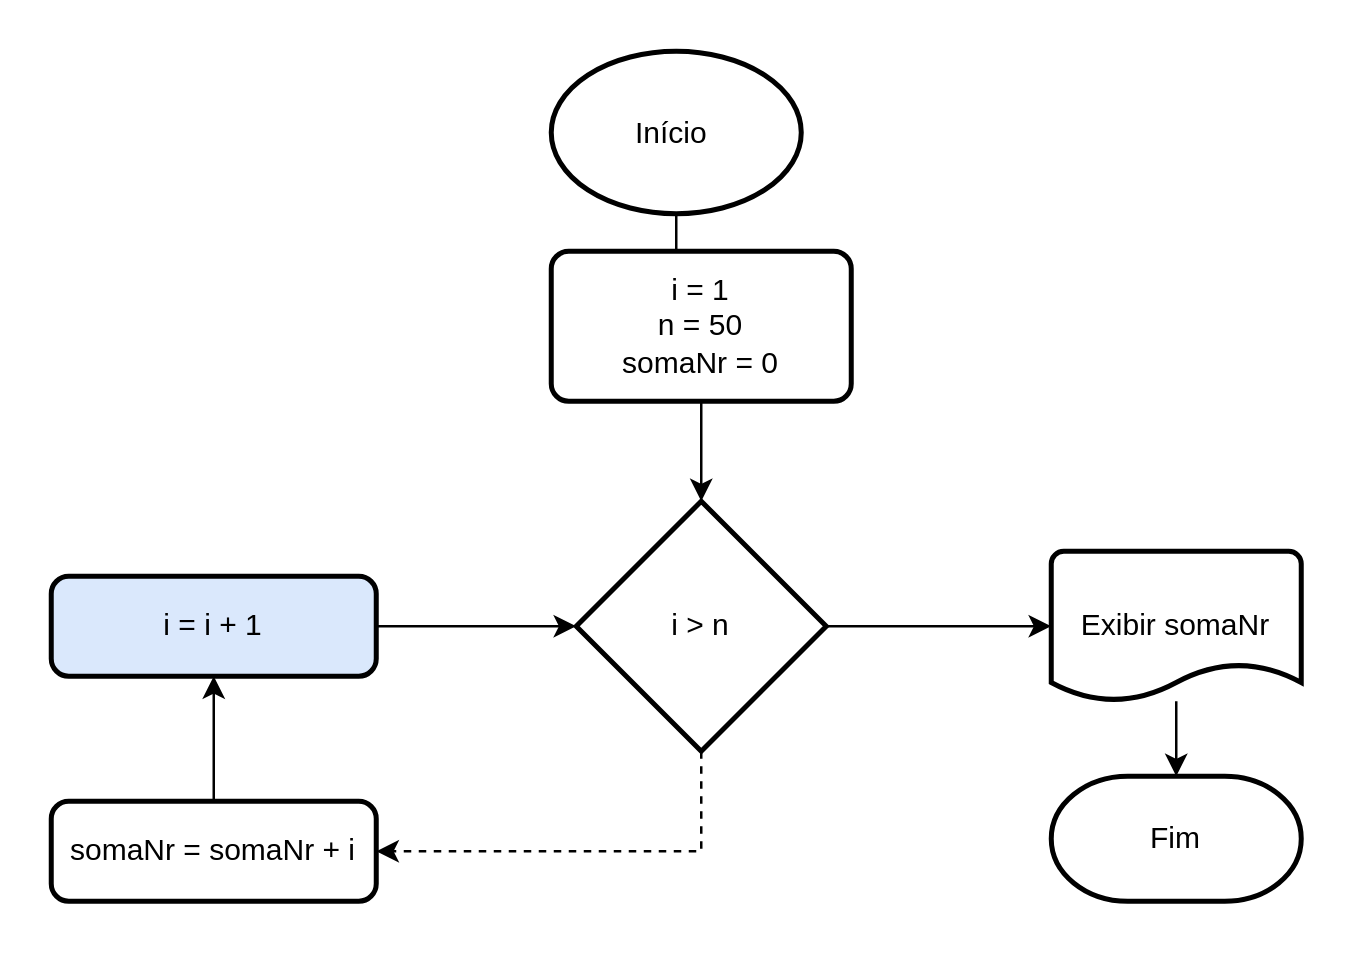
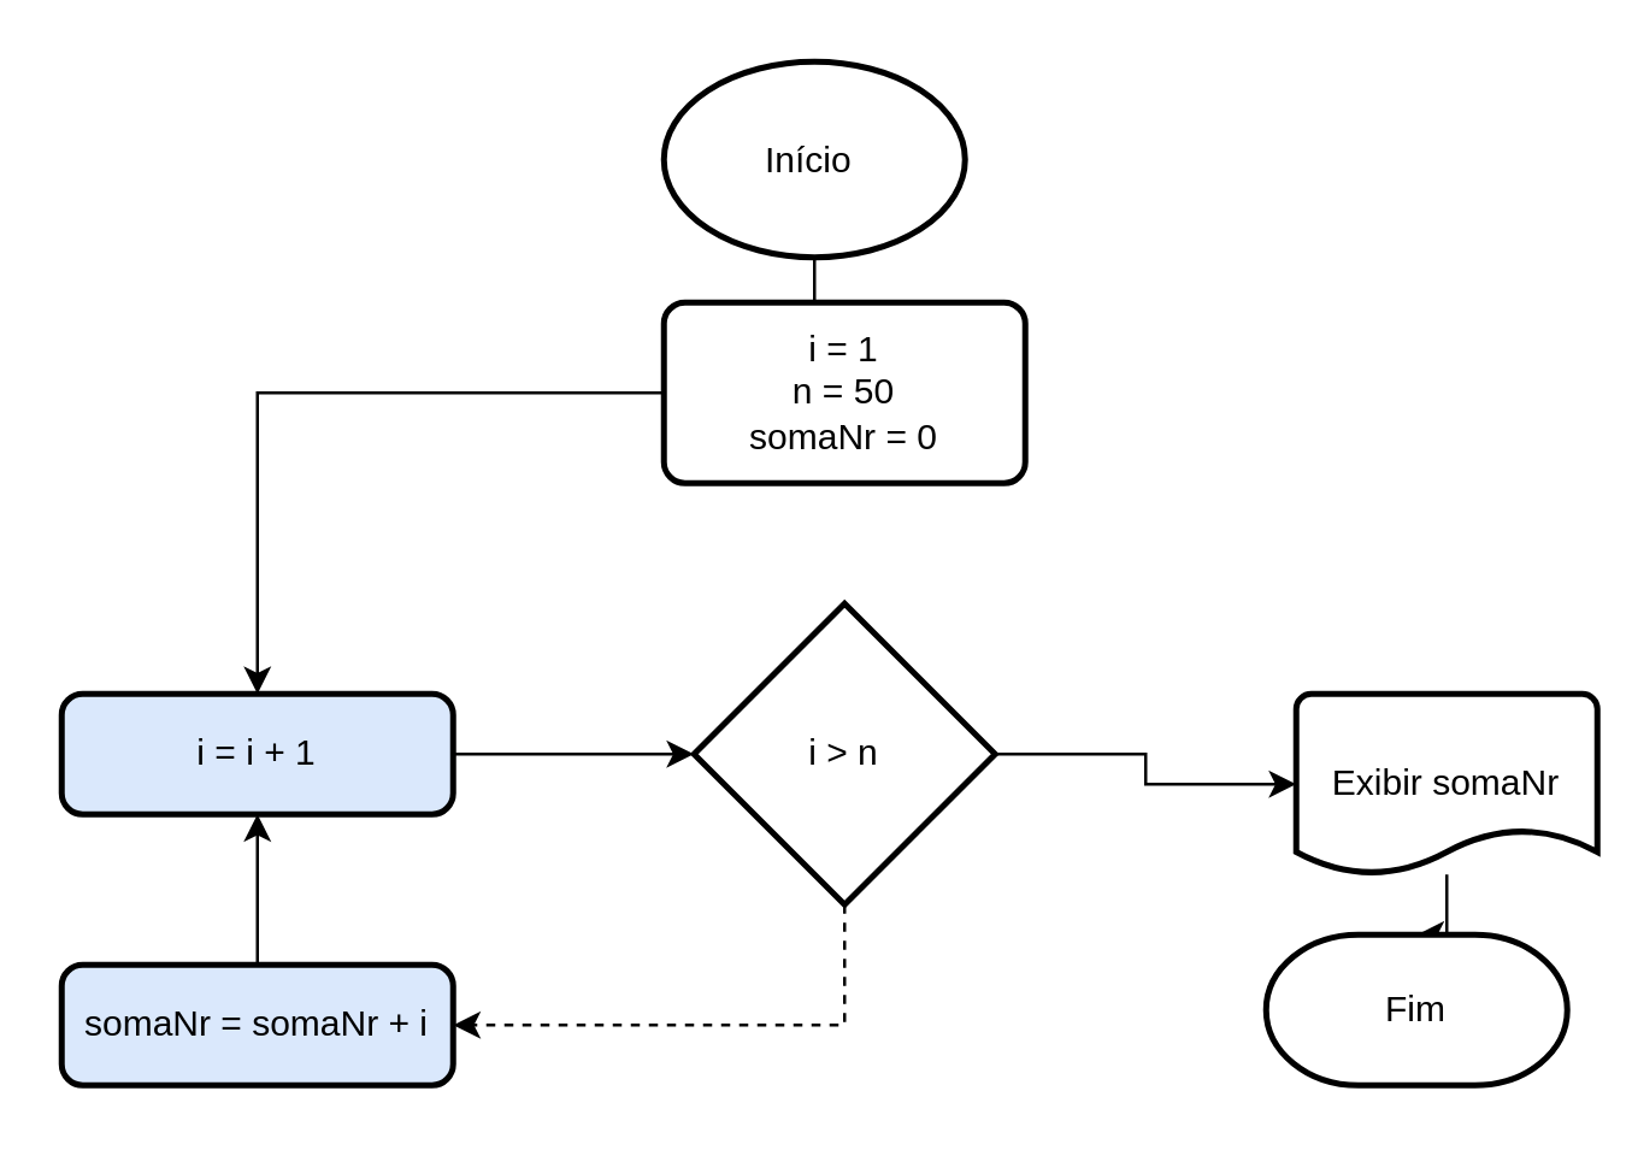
  <mxCell id="0" />
  <mxCell id="1" parent="0" />
  <mxCell id="2" value="" style="edgeStyle=orthogonalEdgeStyle;rounded=0;orthogonalLoop=1;jettySize=auto;html=1;" edge="1" parent="1" source="3" target="5"><mxGeometry relative="1" as="geometry" /></mxCell>
  <mxCell id="3" value="Início&amp;nbsp;" style="strokeWidth=2;html=1;shape=mxgraph.flowchart.start_1;whiteSpace=wrap;" vertex="1" parent="1"><mxGeometry x="220" y="20" width="100" height="65" as="geometry" /></mxCell>
- <mxCell id="4" value="" style="edgeStyle=orthogonalEdgeStyle;rounded=0;orthogonalLoop=1;jettySize=auto;html=1;" edge="1" parent="1" source="5" target="8"><mxGeometry relative="1" as="geometry" /></mxCell>
+ <mxCell id="4" value="" style="edgeStyle=orthogonalEdgeStyle;rounded=0;orthogonalLoop=1;jettySize=auto;html=1;" edge="1" parent="1" source="5" target="12"><mxGeometry relative="1" as="geometry" /></mxCell>
  <mxCell id="5" value="i = 1&lt;div&gt;n = 50&lt;/div&gt;&lt;div&gt;somaNr = 0&lt;/div&gt;" style="rounded=1;whiteSpace=wrap;html=1;absoluteArcSize=1;arcSize=14;strokeWidth=2;" vertex="1" parent="1"><mxGeometry x="220" y="100" width="120" height="60" as="geometry" /></mxCell>
  <mxCell id="6" style="edgeStyle=orthogonalEdgeStyle;rounded=0;orthogonalLoop=1;jettySize=auto;html=1;dashed=1;" edge="1" parent="1" source="8" target="10"><mxGeometry relative="1" as="geometry"><Array as="points"><mxPoint x="280" y="340" /></Array></mxGeometry></mxCell>
  <mxCell id="7" value="" style="edgeStyle=orthogonalEdgeStyle;rounded=0;orthogonalLoop=1;jettySize=auto;html=1;" edge="1" parent="1" source="8" target="14"><mxGeometry relative="1" as="geometry" /></mxCell>
  <mxCell id="8" value="i &amp;gt; n" style="strokeWidth=2;html=1;shape=mxgraph.flowchart.decision;whiteSpace=wrap;" vertex="1" parent="1"><mxGeometry x="230" y="200" width="100" height="100" as="geometry" /></mxCell>
  <mxCell id="9" value="" style="edgeStyle=orthogonalEdgeStyle;rounded=0;orthogonalLoop=1;jettySize=auto;html=1;" edge="1" parent="1" source="10" target="12"><mxGeometry relative="1" as="geometry" /></mxCell>
- <mxCell id="10" value="somaNr = somaNr + i" style="rounded=1;whiteSpace=wrap;html=1;absoluteArcSize=1;arcSize=14;strokeWidth=2;" vertex="1" parent="1"><mxGeometry x="20" y="320" width="130" height="40" as="geometry" /></mxCell>
+ <mxCell id="10" value="somaNr = somaNr + i" style="rounded=1;whiteSpace=wrap;html=1;absoluteArcSize=1;arcSize=14;strokeWidth=2;fillColor=#dae8fc;" vertex="1" parent="1"><mxGeometry x="20" y="320" width="130" height="40" as="geometry" /></mxCell>
  <mxCell id="11" value="" style="edgeStyle=orthogonalEdgeStyle;rounded=0;orthogonalLoop=1;jettySize=auto;html=1;" edge="1" parent="1" source="12" target="8"><mxGeometry relative="1" as="geometry" /></mxCell>
  <mxCell id="12" value="i = i + 1" style="rounded=1;whiteSpace=wrap;html=1;absoluteArcSize=1;arcSize=14;strokeWidth=2;fillColor=#dae8fc;" vertex="1" parent="1"><mxGeometry x="20" y="230" width="130" height="40" as="geometry" /></mxCell>
  <mxCell id="13" value="" style="edgeStyle=orthogonalEdgeStyle;rounded=0;orthogonalLoop=1;jettySize=auto;html=1;" edge="1" parent="1" source="14" target="15"><mxGeometry relative="1" as="geometry" /></mxCell>
- <mxCell id="14" value="Exibir somaNr" style="strokeWidth=2;html=1;shape=mxgraph.flowchart.document2;whiteSpace=wrap;size=0.25;" vertex="1" parent="1"><mxGeometry x="420" y="220" width="100" height="60" as="geometry" /></mxCell>
+ <mxCell id="14" value="Exibir somaNr" style="strokeWidth=2;html=1;shape=mxgraph.flowchart.document2;whiteSpace=wrap;size=0.25;" vertex="1" parent="1"><mxGeometry x="430" y="230" width="100" height="60" as="geometry" /></mxCell>
  <mxCell id="15" value="Fim" style="strokeWidth=2;html=1;shape=mxgraph.flowchart.terminator;whiteSpace=wrap;" vertex="1" parent="1"><mxGeometry x="420" y="310" width="100" height="50" as="geometry" /></mxCell>
